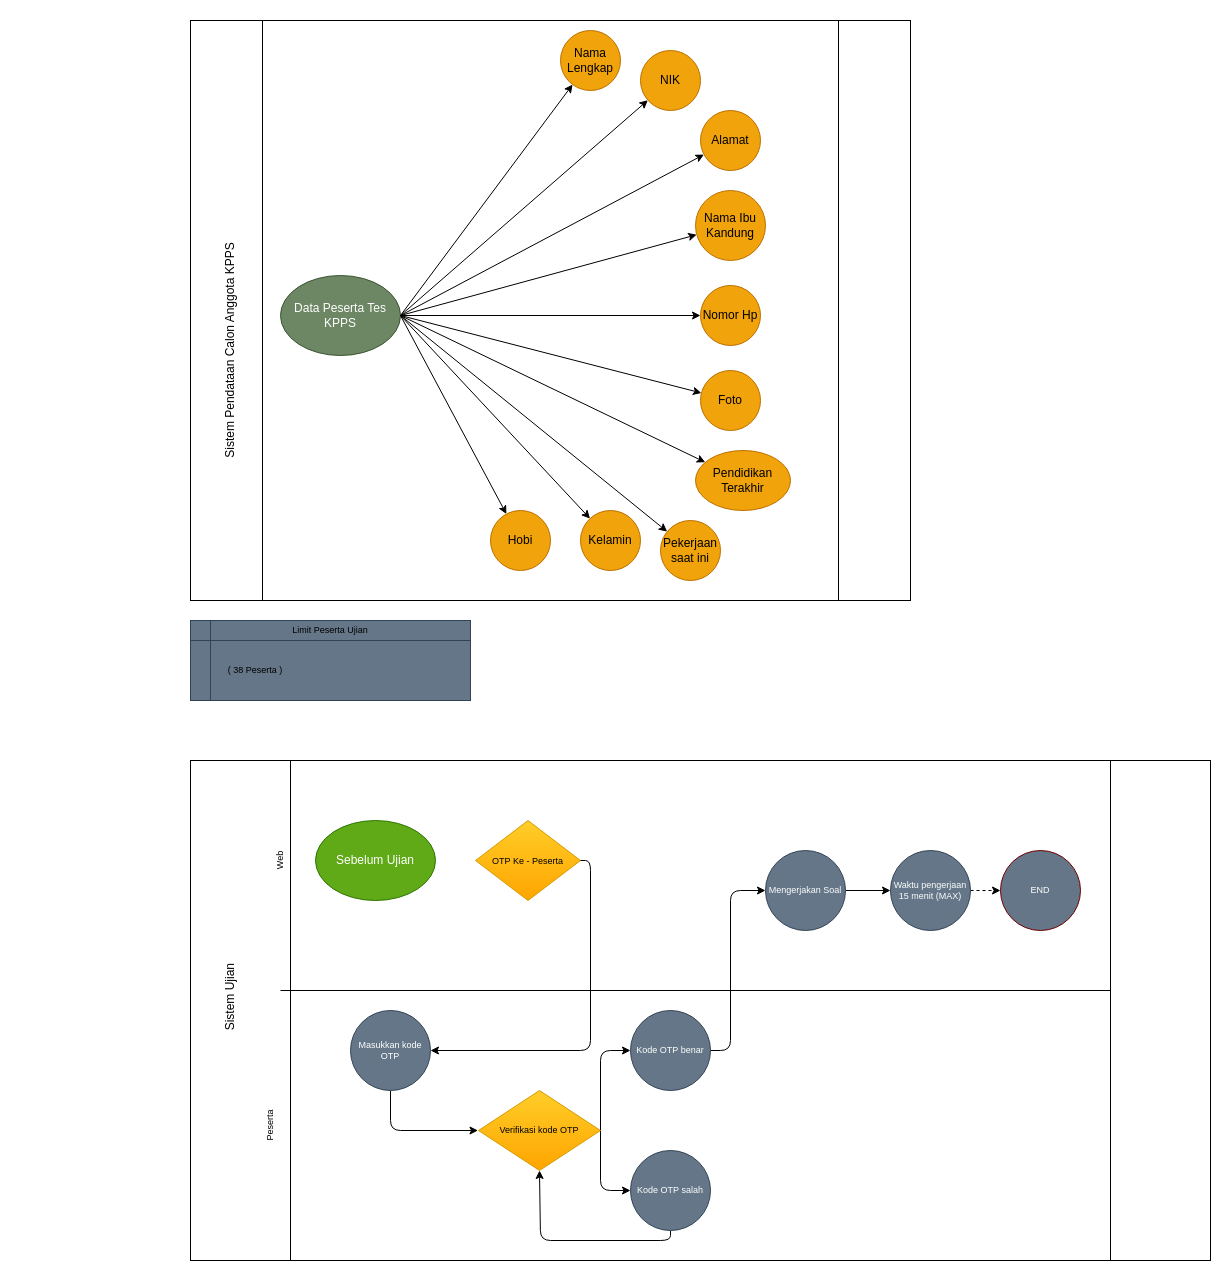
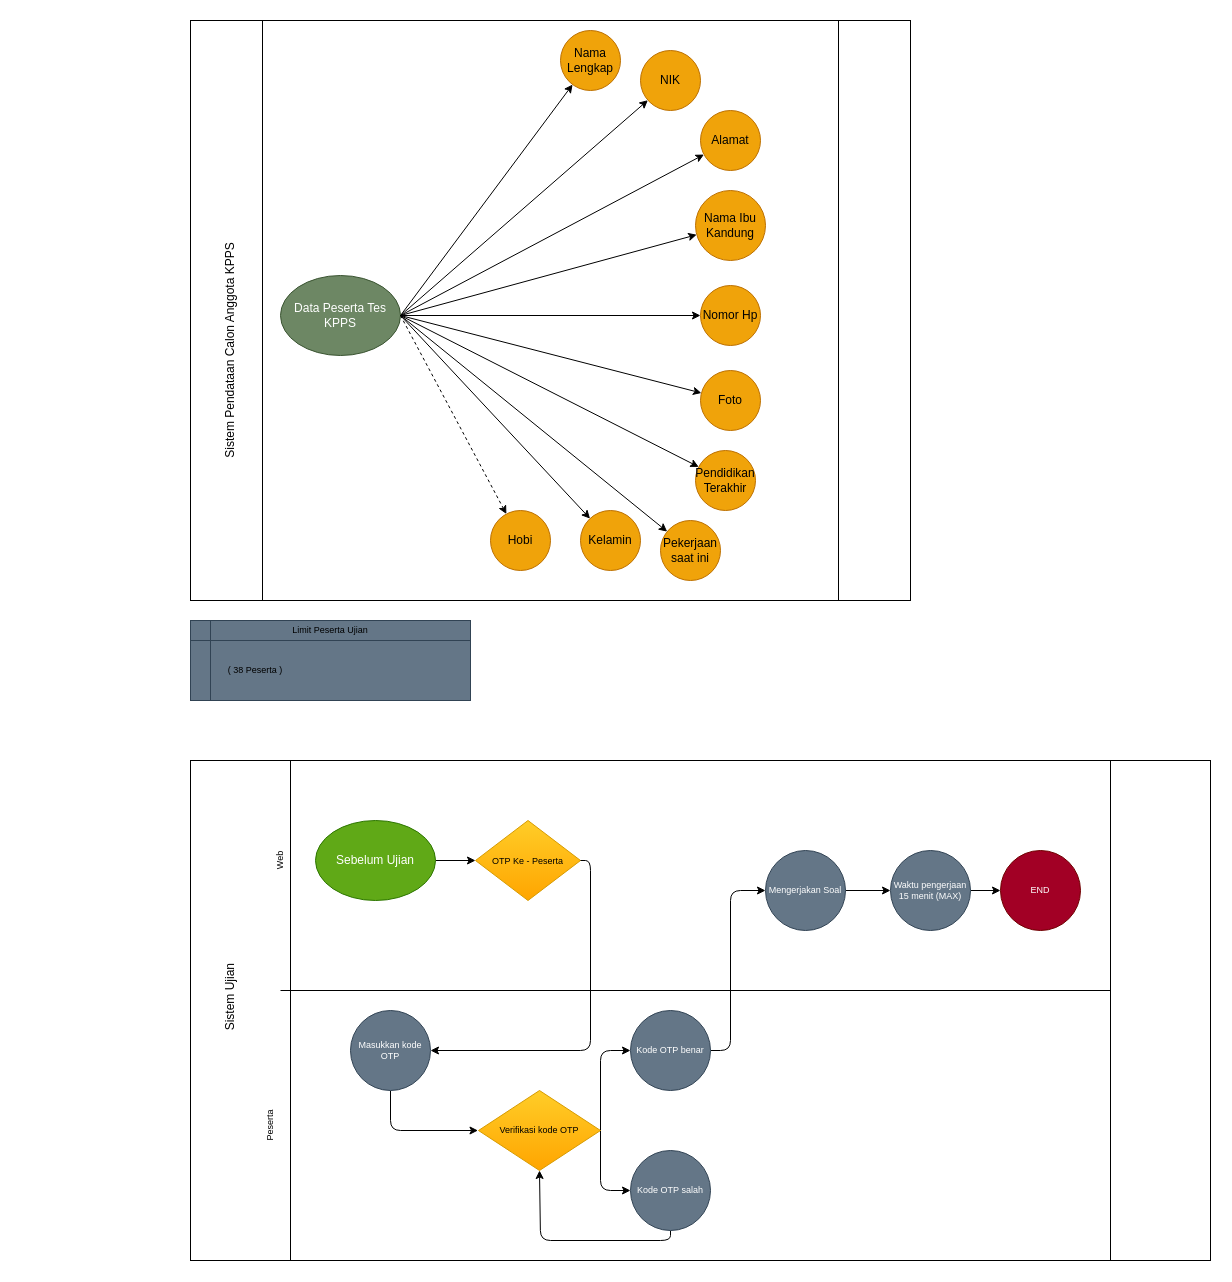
  <mxCell id="0" />
  <mxCell id="1" parent="0" />
  <mxCell id="2" value="" style="shape=process;whiteSpace=wrap;html=1;backgroundOutline=1;" vertex="1" parent="1"><mxGeometry y="20" width="720" height="580" as="geometry" x="190" /></mxCell>
  <mxCell id="3" value="Sistem Pendataan Calon Anggota KPPS" style="text;html=1;strokeColor=none;fillColor=none;align=center;verticalAlign=middle;whiteSpace=wrap;rounded=0;rotation=-90;" vertex="1" parent="1"><mxGeometry x="20" y="320" width="420" height="60" as="geometry" /></mxCell>
  <mxCell id="4" style="edgeStyle=none;html=1;exitX=1;exitY=0.5;exitDx=0;exitDy=0;" edge="1" parent="1" source="5" target="6"><mxGeometry relative="1" as="geometry" /></mxCell>
  <mxCell id="5" value="Data Peserta Tes KPPS" style="ellipse;whiteSpace=wrap;html=1;fillColor=#6d8764;fontColor=#ffffff;strokeColor=#3A5431;" vertex="1" parent="1"><mxGeometry x="280" y="275" width="120" height="80" as="geometry" /></mxCell>
  <mxCell id="6" value="Nama Lengkap" style="ellipse;whiteSpace=wrap;html=1;aspect=fixed;fillColor=#f0a30a;fontColor=#000000;strokeColor=#BD7000;" vertex="1" parent="1"><mxGeometry x="560" y="30" width="60" height="60" as="geometry" /></mxCell>
  <mxCell id="7" value="NIK" style="ellipse;whiteSpace=wrap;html=1;aspect=fixed;fillColor=#f0a30a;fontColor=#000000;strokeColor=#BD7000;" vertex="1" parent="1"><mxGeometry x="640" y="50" width="60" height="60" as="geometry" /></mxCell>
  <mxCell id="8" style="edgeStyle=none;html=1;exitX=1;exitY=0.5;exitDx=0;exitDy=0;" edge="1" target="7" parent="1" source="5"><mxGeometry relative="1" as="geometry"><mxPoint x="440" y="100" as="sourcePoint" /></mxGeometry></mxCell>
  <mxCell id="9" value="Nama Ibu Kandung" style="ellipse;whiteSpace=wrap;html=1;aspect=fixed;fillColor=#f0a30a;fontColor=#000000;strokeColor=#BD7000;" vertex="1" parent="1"><mxGeometry x="695" y="190" width="70" height="70" as="geometry" /></mxCell>
  <mxCell id="10" style="edgeStyle=none;html=1;exitX=1;exitY=0.5;exitDx=0;exitDy=0;" edge="1" target="9" parent="1" source="5"><mxGeometry relative="1" as="geometry"><mxPoint x="440" y="105" as="sourcePoint" /></mxGeometry></mxCell>
  <mxCell id="11" style="edgeStyle=none;html=1;exitX=1;exitY=0.5;exitDx=0;exitDy=0;" edge="1" target="12" parent="1" source="5"><mxGeometry relative="1" as="geometry"><mxPoint x="410" y="265" as="sourcePoint" /></mxGeometry></mxCell>
  <mxCell id="12" value="Nomor Hp" style="ellipse;whiteSpace=wrap;html=1;aspect=fixed;fillColor=#f0a30a;fontColor=#000000;strokeColor=#BD7000;" vertex="1" parent="1"><mxGeometry x="700" y="285" width="60" height="60" as="geometry" /></mxCell>
  <mxCell id="13" style="edgeStyle=none;html=1;exitX=1;exitY=0.5;exitDx=0;exitDy=0;" edge="1" target="14" parent="1" source="5"><mxGeometry relative="1" as="geometry"><mxPoint x="650" y="205" as="sourcePoint" /></mxGeometry></mxCell>
  <mxCell id="14" value="Alamat" style="ellipse;whiteSpace=wrap;html=1;aspect=fixed;fillColor=#f0a30a;fontColor=#000000;strokeColor=#BD7000;" vertex="1" parent="1"><mxGeometry x="700" y="110" width="60" height="60" as="geometry" /></mxCell>
  <mxCell id="15" style="edgeStyle=none;html=1;exitX=1;exitY=0.5;exitDx=0;exitDy=0;" edge="1" target="16" parent="1" source="5"><mxGeometry relative="1" as="geometry"><mxPoint x="410" y="260" as="sourcePoint" /></mxGeometry></mxCell>
- <mxCell id="16" value="Pendidikan Terakhir" style="ellipse;whiteSpace=wrap;html=1;aspect=fixed;fillColor=#f0a30a;fontColor=#000000;strokeColor=#BD7000;" vertex="1" parent="1"><mxGeometry x="695" y="450" width="95" height="60" as="geometry" /></mxCell>
+ <mxCell id="16" value="Pendidikan Terakhir" style="ellipse;whiteSpace=wrap;html=1;aspect=fixed;fillColor=#f0a30a;fontColor=#000000;strokeColor=#BD7000;" vertex="1" parent="1"><mxGeometry x="695" y="450" width="60" height="60" as="geometry" /></mxCell>
  <mxCell id="17" style="edgeStyle=none;html=1;exitX=1;exitY=0.5;exitDx=0;exitDy=0;" edge="1" target="18" parent="1" source="5"><mxGeometry relative="1" as="geometry"><mxPoint x="410" y="420" as="sourcePoint" /></mxGeometry></mxCell>
  <mxCell id="18" value="Pekerjaan saat ini" style="ellipse;whiteSpace=wrap;html=1;aspect=fixed;fillColor=#f0a30a;fontColor=#000000;strokeColor=#BD7000;" vertex="1" parent="1"><mxGeometry x="660" y="520" width="60" height="60" as="geometry" /></mxCell>
  <mxCell id="19" style="edgeStyle=none;html=1;exitX=1;exitY=0.5;exitDx=0;exitDy=0;" edge="1" target="20" parent="1" source="5"><mxGeometry relative="1" as="geometry"><mxPoint x="410" y="340" as="sourcePoint" /></mxGeometry></mxCell>
  <mxCell id="20" value="Foto" style="ellipse;whiteSpace=wrap;html=1;aspect=fixed;fillColor=#f0a30a;fontColor=#000000;strokeColor=#BD7000;" vertex="1" parent="1"><mxGeometry x="700" y="370" width="60" height="60" as="geometry" /></mxCell>
  <mxCell id="21" value="Hobi" style="ellipse;whiteSpace=wrap;html=1;aspect=fixed;fillColor=#f0a30a;fontColor=#000000;strokeColor=#BD7000;" vertex="1" parent="1"><mxGeometry x="490" y="510" width="60" height="60" as="geometry" /></mxCell>
- <mxCell id="22" style="edgeStyle=none;html=1;exitX=1;exitY=0.5;exitDx=0;exitDy=0;" edge="1" target="21" parent="1" source="5"><mxGeometry relative="1" as="geometry"><mxPoint x="410" y="269.72" as="sourcePoint" /></mxGeometry></mxCell>
+ <mxCell id="22" style="edgeStyle=none;html=1;exitX=1;exitY=0.5;exitDx=0;exitDy=0;dashed=1;" edge="1" target="21" parent="1" source="5"><mxGeometry relative="1" as="geometry"><mxPoint x="410" y="269.72" as="sourcePoint" /></mxGeometry></mxCell>
  <mxCell id="23" value="Kelamin" style="ellipse;whiteSpace=wrap;html=1;aspect=fixed;fillColor=#f0a30a;fontColor=#000000;strokeColor=#BD7000;" vertex="1" parent="1"><mxGeometry x="580" y="510" width="60" height="60" as="geometry" /></mxCell>
  <mxCell id="24" style="edgeStyle=none;html=1;exitX=1;exitY=0.5;exitDx=0;exitDy=0;" edge="1" target="23" parent="1" source="5"><mxGeometry relative="1" as="geometry"><mxPoint x="480" y="350" as="sourcePoint" /></mxGeometry></mxCell>
  <mxCell id="25" value="" style="shape=internalStorage;whiteSpace=wrap;html=1;backgroundOutline=1;fontSize=9;fillColor=#647687;fontColor=#ffffff;strokeColor=#314354;" vertex="1" parent="1"><mxGeometry y="620" width="280" height="80" as="geometry" x="190" /></mxCell>
  <mxCell id="26" value="Limit Peserta Ujian" style="text;html=1;strokeColor=none;fillColor=none;align=center;verticalAlign=middle;whiteSpace=wrap;rounded=0;fontSize=9;" vertex="1" parent="1"><mxGeometry x="290" y="620" width="80" height="20" as="geometry" /></mxCell>
  <mxCell id="27" value="( 38 Peserta )" style="text;html=1;strokeColor=none;fillColor=none;align=center;verticalAlign=middle;whiteSpace=wrap;rounded=0;fontSize=9;" vertex="1" parent="1"><mxGeometry x="220" y="660" width="70" height="20" as="geometry" /></mxCell>
  <mxCell id="28" value="" style="shape=process;whiteSpace=wrap;html=1;backgroundOutline=1;fontSize=9;movable=1;resizable=1;rotatable=1;deletable=1;editable=1;connectable=1;" vertex="1" parent="1"><mxGeometry y="760" width="1020" height="500" as="geometry" x="190" /></mxCell>
  <mxCell id="29" value="&lt;font style=&quot;font-size: 12px;&quot;&gt;Sistem Ujian&amp;nbsp;&lt;/font&gt;" style="text;html=1;strokeColor=none;fillColor=none;align=center;verticalAlign=middle;whiteSpace=wrap;rounded=0;fontSize=9;rotation=-90;" vertex="1" parent="1"><mxGeometry x="110" y="980" width="240" height="30" as="geometry" /></mxCell>
  <mxCell id="30" value="" style="rounded=0;whiteSpace=wrap;html=1;fontSize=9;" vertex="1" parent="1"><mxGeometry x="290" y="760" width="820" height="261.2" as="geometry" /></mxCell>
+ <mxCell id="31" style="edgeStyle=none;html=1;exitX=1;exitY=0.5;exitDx=0;exitDy=0;fontSize=12;" edge="1" parent="1" source="32" target="33"><mxGeometry relative="1" as="geometry" /></mxCell>
  <mxCell id="32" value="Sebelum Ujian" style="ellipse;whiteSpace=wrap;html=1;fontSize=12;fillColor=#60a917;fontColor=#ffffff;strokeColor=#2D7600;" vertex="1" parent="1"><mxGeometry x="315" y="820" width="120" height="80" as="geometry" /></mxCell>
  <mxCell id="33" value="&lt;font style=&quot;font-size: 9px;&quot;&gt;OTP Ke - Peserta&lt;/font&gt;" style="rhombus;whiteSpace=wrap;html=1;fontSize=12;fillColor=#ffcd28;gradientColor=#ffa500;strokeColor=#d79b00;" vertex="1" parent="1"><mxGeometry x="475" y="820" width="105" height="80" as="geometry" /></mxCell>
  <mxCell id="34" value="" style="endArrow=none;html=1;fontSize=9;entryX=0;entryY=0;entryDx=0;entryDy=0;" edge="1" parent="1" target="36"><mxGeometry width="50" height="50" relative="1" as="geometry"><mxPoint x="280" y="990" as="sourcePoint" /><mxPoint x="330" y="950" as="targetPoint" /></mxGeometry></mxCell>
  <mxCell id="35" value="Web" style="text;html=1;strokeColor=none;fillColor=none;align=center;verticalAlign=middle;whiteSpace=wrap;rounded=0;fontSize=9;rotation=-90;" vertex="1" parent="1"><mxGeometry x="250" y="850" width="60" height="20" as="geometry" /></mxCell>
  <mxCell id="36" value="" style="rounded=0;whiteSpace=wrap;html=1;fontSize=9;" vertex="1" parent="1"><mxGeometry x="290" y="990" width="820" height="270" as="geometry" /></mxCell>
  <mxCell id="37" style="edgeStyle=none;html=1;exitX=0.5;exitY=1;exitDx=0;exitDy=0;fontSize=9;" edge="1" parent="1" source="38"><mxGeometry relative="1" as="geometry"><mxPoint x="477.5" y="1130" as="targetPoint" /><Array as="points"><mxPoint x="390" y="1130" /></Array></mxGeometry></mxCell>
  <mxCell id="38" value="Masukkan kode OTP" style="ellipse;whiteSpace=wrap;html=1;aspect=fixed;fontSize=9;fillColor=#647687;fontColor=#ffffff;strokeColor=#314354;" vertex="1" parent="1"><mxGeometry x="350" y="1010" width="80" height="80" as="geometry" /></mxCell>
  <mxCell id="39" style="edgeStyle=none;html=1;exitX=1;exitY=0.5;exitDx=0;exitDy=0;fontSize=9;" edge="1" parent="1" source="33" target="38"><mxGeometry relative="1" as="geometry"><Array as="points"><mxPoint x="590" y="860" /><mxPoint x="590" y="1050" /></Array></mxGeometry></mxCell>
  <mxCell id="40" value="Peserta" style="text;html=1;strokeColor=none;fillColor=none;align=center;verticalAlign=middle;whiteSpace=wrap;rounded=0;fontSize=9;rotation=-90;" vertex="1" parent="1"><mxGeometry x="240" y="1110" width="60" height="30" as="geometry" /></mxCell>
  <mxCell id="41" style="edgeStyle=none;html=1;exitX=1;exitY=0.5;exitDx=0;exitDy=0;fontSize=9;" edge="1" parent="1" source="43" target="47"><mxGeometry relative="1" as="geometry"><Array as="points"><mxPoint x="600" y="1190" /></Array></mxGeometry></mxCell>
  <mxCell id="42" style="edgeStyle=none;html=1;exitX=1;exitY=0.5;exitDx=0;exitDy=0;fontSize=9;" edge="1" parent="1" source="43" target="45"><mxGeometry relative="1" as="geometry"><Array as="points"><mxPoint x="600" y="1050" /></Array></mxGeometry></mxCell>
  <mxCell id="43" value="Verifikasi kode OTP" style="rhombus;whiteSpace=wrap;html=1;fontSize=9;fillColor=#ffcd28;gradientColor=#ffa500;strokeColor=#d79b00;" vertex="1" parent="1"><mxGeometry x="478" y="1090" width="122" height="80" as="geometry" /></mxCell>
  <mxCell id="44" style="edgeStyle=none;html=1;exitX=1;exitY=0.5;exitDx=0;exitDy=0;entryX=0;entryY=0.5;entryDx=0;entryDy=0;fontSize=9;" edge="1" parent="1" source="45" target="49"><mxGeometry relative="1" as="geometry"><Array as="points"><mxPoint x="730" y="1050" /><mxPoint x="730" y="890" /></Array></mxGeometry></mxCell>
  <mxCell id="45" value="Kode OTP benar" style="ellipse;whiteSpace=wrap;html=1;aspect=fixed;fontSize=9;fillColor=#647687;fontColor=#ffffff;strokeColor=#314354;" vertex="1" parent="1"><mxGeometry x="630" y="1010" width="80" height="80" as="geometry" /></mxCell>
  <mxCell id="46" style="edgeStyle=none;html=1;entryX=0.5;entryY=1;entryDx=0;entryDy=0;fontSize=9;" edge="1" parent="1" target="43"><mxGeometry relative="1" as="geometry"><mxPoint x="670" y="1230" as="sourcePoint" /><Array as="points"><mxPoint x="670" y="1240" /><mxPoint x="540" y="1240" /></Array></mxGeometry></mxCell>
  <mxCell id="47" value="Kode OTP salah" style="ellipse;whiteSpace=wrap;html=1;aspect=fixed;fontSize=9;fillColor=#647687;fontColor=#ffffff;strokeColor=#314354;" vertex="1" parent="1"><mxGeometry x="630" y="1150" width="80" height="80" as="geometry" /></mxCell>
  <mxCell id="48" style="edgeStyle=none;html=1;exitX=1;exitY=0.5;exitDx=0;exitDy=0;entryX=0;entryY=0.5;entryDx=0;entryDy=0;fontSize=9;" edge="1" parent="1" source="49" target="51"><mxGeometry relative="1" as="geometry" /></mxCell>
  <mxCell id="49" value="Mengerjakan Soal" style="ellipse;whiteSpace=wrap;html=1;aspect=fixed;fontSize=9;fillColor=#647687;fontColor=#ffffff;strokeColor=#314354;" vertex="1" parent="1"><mxGeometry x="765" y="850" width="80" height="80" as="geometry" /></mxCell>
- <mxCell id="50" style="edgeStyle=none;html=1;exitX=1;exitY=0.5;exitDx=0;exitDy=0;entryX=0;entryY=0.5;entryDx=0;entryDy=0;fontSize=9;dashed=1;" edge="1" parent="1" source="51" target="52"><mxGeometry relative="1" as="geometry" /></mxCell>
+ <mxCell id="50" style="edgeStyle=none;html=1;exitX=1;exitY=0.5;exitDx=0;exitDy=0;entryX=0;entryY=0.5;entryDx=0;entryDy=0;fontSize=9;" edge="1" parent="1" source="51" target="52"><mxGeometry relative="1" as="geometry" /></mxCell>
  <mxCell id="51" value="Waktu pengerjaan 15 menit (MAX)" style="ellipse;whiteSpace=wrap;html=1;aspect=fixed;fontSize=9;fillColor=#647687;fontColor=#ffffff;strokeColor=#314354;" vertex="1" parent="1"><mxGeometry x="890" y="850" width="80" height="80" as="geometry" /></mxCell>
- <mxCell id="52" value="END" style="ellipse;whiteSpace=wrap;html=1;aspect=fixed;fontSize=9;fillColor=#647687;fontColor=#ffffff;strokeColor=#6F0000;" vertex="1" parent="1"><mxGeometry x="1000" y="850" width="80" height="80" as="geometry" /></mxCell>
+ <mxCell id="52" value="END" style="ellipse;whiteSpace=wrap;html=1;aspect=fixed;fontSize=9;fillColor=#a20025;fontColor=#ffffff;strokeColor=#6F0000;" vertex="1" parent="1"><mxGeometry x="1000" y="850" width="80" height="80" as="geometry" /></mxCell>
